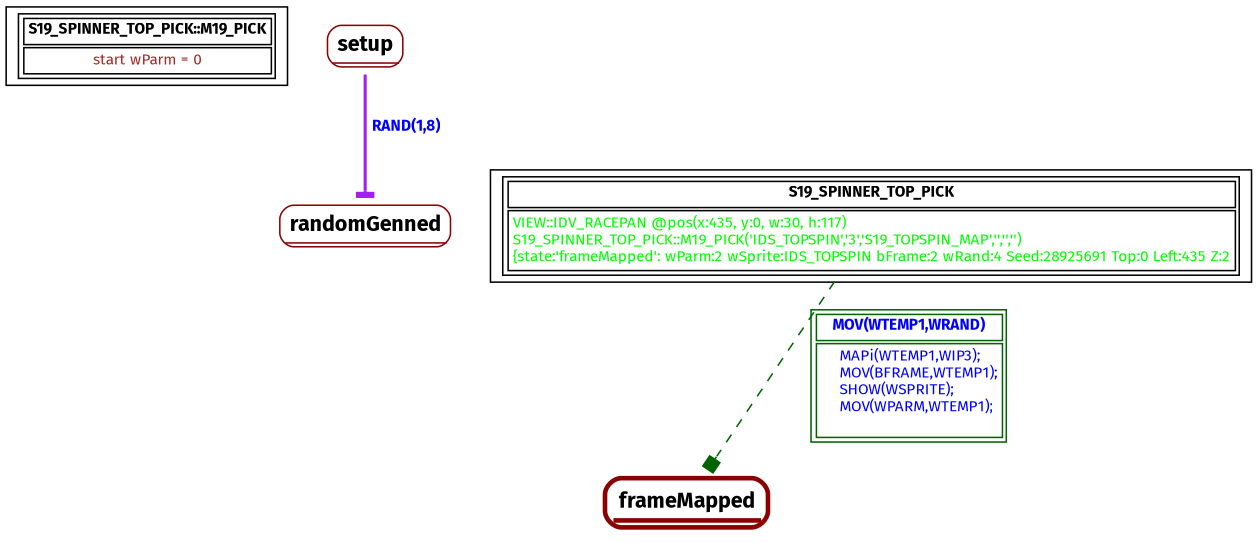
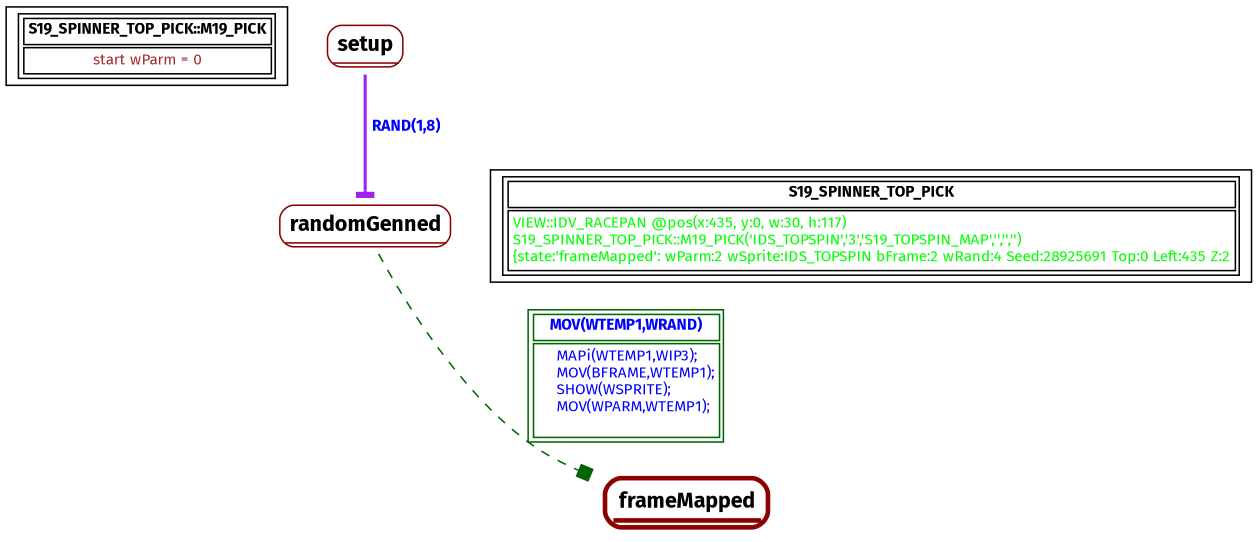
  digraph {
    fontname="Fira Sans"
    node [fontname="Fira Sans" fontsize=14 shape=none]
    edge [fontcolor=blue fontname="Fira Sans" fontsize=10]
    n1 [fontsize=10 label=< <table border="1"><tr><td><b>S19_SPINNER_TOP_PICK::M19_PICK<br align="left"/></b></td></tr> <tr><td><font point-size="10" color ="brown">start wParm = 0<br align="left"/></font></td></tr></table>> shape=record]
    n2 [label=< <table border="1" color="darkred" style="rounded"><tr><td sides="b"><b>setup<br align="left"/></b></td></tr> </table>>]
    n3 [label=< <table border="1" color="darkred" style="rounded"><tr><td sides="b"><b>randomGenned<br align="left"/></b></td></tr> </table>>]
    n4 [label=< <table border="3" color="darkred" style="rounded"><tr><td sides="b"><b>frameMapped<br align="left"/></b></td></tr> </table>>]
    n5 [fontsize=10 label=< <table border="1"><tr><td><b>S19_SPINNER_TOP_PICK<br align="left"/></b></td></tr> <tr><td><font point-size="10" color ="green">VIEW::IDV_RACEPAN @pos(x:435, y:0, w:30, h:117)<br align="left"/>S19_SPINNER_TOP_PICK::M19_PICK(&apos;IDS_TOPSPIN&apos;,&apos;3&apos;,&apos;S19_TOPSPIN_MAP&apos;,&apos;&apos;,&apos;&apos;,&apos;&apos;)<br align="left"/>			&#123;state:&apos;frameMapped&apos;: wParm:2 wSprite:IDS_TOPSPIN bFrame:2 wRand:4 Seed:28925691 Top:0 Left:435 Z:2<br align="left"/></font></td></tr></table>> shape=record]
    n2 -> n3 [arrowhead=tee color=purple label=< <table border="0"><tr><td><b>RAND(1,8)<br align="left"/></b></td></tr> </table>> style=bold]
-   n5 -> n4 [arrowhead=box color=darkgreen label=< <table border="1"><tr><td><b>MOV(WTEMP1,WRAND)<br align="left"/></b></td></tr> <tr><td><font point-size="10" color ="blue">    MAPi(WTEMP1,WIP3);<br align="left"/>    MOV(BFRAME,WTEMP1);<br align="left"/>    SHOW(WSPRITE);<br align="left"/>    MOV(WPARM,WTEMP1);<br align="left"/>   <br align="left"/></font></td></tr></table>> style=dashed]
+   n3 -> n4 [arrowhead=box color=darkgreen label=< <table border="1"><tr><td><b>MOV(WTEMP1,WRAND)<br align="left"/></b></td></tr> <tr><td><font point-size="10" color ="blue">    MAPi(WTEMP1,WIP3);<br align="left"/>    MOV(BFRAME,WTEMP1);<br align="left"/>    SHOW(WSPRITE);<br align="left"/>    MOV(WPARM,WTEMP1);<br align="left"/>   <br align="left"/></font></td></tr></table>> style=dashed]
  }
